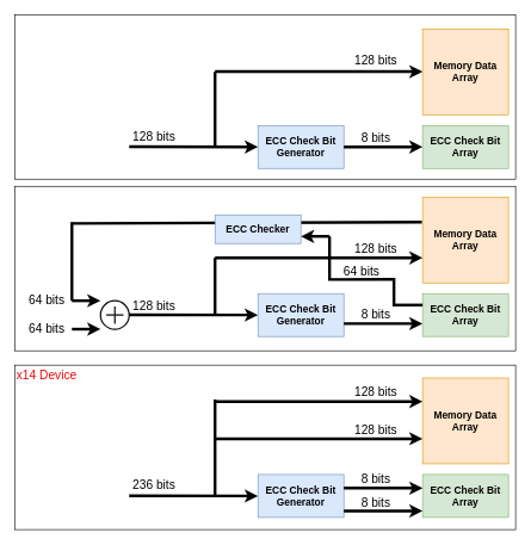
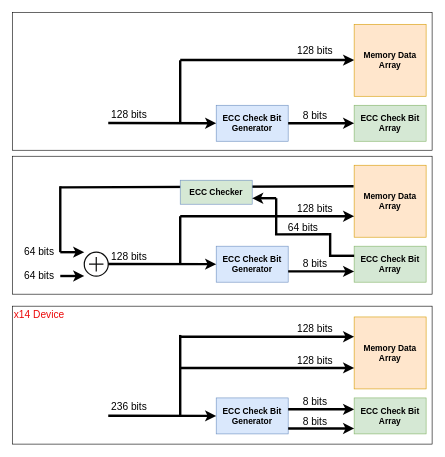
  <mxCell id="0" />
  <mxCell id="1" parent="0" />
  <mxCell id="2" value="" style="rounded=0;whiteSpace=wrap;html=1;" parent="1" vertex="1"><mxGeometry x="20" y="510" width="700" height="230" as="geometry" /></mxCell>
  <mxCell id="3" value="&lt;span&gt;&lt;font color=&quot;#ec0909&quot; style=&quot;font-size: 17px;&quot;&gt;x14 Device&lt;/font&gt;&lt;/span&gt;" style="text;html=1;align=center;verticalAlign=middle;whiteSpace=wrap;rounded=0;fontStyle=0" parent="1" vertex="1"><mxGeometry x="20" y="510" width="90" height="30" as="geometry" /></mxCell>
  <mxCell id="4" value="" style="rounded=0;whiteSpace=wrap;html=1;" parent="1" vertex="1"><mxGeometry x="20" y="260" width="700" height="230" as="geometry" /></mxCell>
  <mxCell id="5" value="" style="rounded=0;whiteSpace=wrap;html=1;" parent="1" vertex="1"><mxGeometry x="20" y="20" width="700" height="230" as="geometry" /></mxCell>
  <mxCell id="6" value="ECC Check Bit Generator" style="rounded=0;whiteSpace=wrap;html=1;fillColor=#dae8fc;strokeColor=#6c8ebf;fontStyle=1;fontSize=14;" parent="1" vertex="1"><mxGeometry x="360" y="410" width="120" height="60" as="geometry" /></mxCell>
  <mxCell id="7" value="Memory Data Array" style="rounded=0;whiteSpace=wrap;html=1;fillColor=#ffe6cc;strokeColor=#d79b00;fontSize=14;fontStyle=1" parent="1" vertex="1"><mxGeometry x="590" y="275" width="120" height="120" as="geometry" /></mxCell>
  <mxCell id="8" value="ECC Check Bit Array" style="rounded=0;whiteSpace=wrap;html=1;fillColor=#d5e8d4;strokeColor=#82b366;fontSize=14;fontStyle=1" parent="1" vertex="1"><mxGeometry x="590" y="410" width="120" height="60" as="geometry" /></mxCell>
  <mxCell id="9" value="&lt;span&gt;&lt;font style=&quot;font-size: 17px;&quot;&gt;64 bits&lt;/font&gt;&lt;/span&gt;" style="text;html=1;align=center;verticalAlign=middle;whiteSpace=wrap;rounded=0;fontStyle=0" parent="1" vertex="1"><mxGeometry x="30" y="405" width="70" height="30" as="geometry" /></mxCell>
  <mxCell id="10" value="&lt;span&gt;&lt;font style=&quot;font-size: 17px;&quot;&gt;128 bits&lt;/font&gt;&lt;/span&gt;" style="text;html=1;align=center;verticalAlign=middle;whiteSpace=wrap;rounded=0;fontStyle=0" parent="1" vertex="1"><mxGeometry x="480" y="334" width="90" height="30" as="geometry" /></mxCell>
  <mxCell id="11" value="&lt;span&gt;&lt;font style=&quot;font-size: 17px;&quot;&gt;8 bits&lt;/font&gt;&lt;/span&gt;" style="text;html=1;align=center;verticalAlign=middle;whiteSpace=wrap;rounded=0;fontStyle=0" parent="1" vertex="1"><mxGeometry x="490" y="426" width="70" height="30" as="geometry" /></mxCell>
  <mxCell id="12" value="" style="endArrow=classic;html=1;rounded=0;strokeWidth=4;" parent="1" edge="1"><mxGeometry width="50" height="50" relative="1" as="geometry"><mxPoint x="100" y="420" as="sourcePoint" /><mxPoint x="140" y="420" as="targetPoint" /></mxGeometry></mxCell>
  <mxCell id="13" value="" style="endArrow=none;html=1;rounded=0;strokeWidth=4;" parent="1" edge="1"><mxGeometry width="50" height="50" relative="1" as="geometry"><mxPoint x="100" y="420" as="sourcePoint" /><mxPoint x="100" y="310" as="targetPoint" /></mxGeometry></mxCell>
  <mxCell id="14" value="" style="endArrow=none;html=1;rounded=0;strokeWidth=4;exitX=-0.008;exitY=0.067;exitDx=0;exitDy=0;exitPerimeter=0;" parent="1" edge="1"><mxGeometry width="50" height="50" relative="1" as="geometry"><mxPoint x="589.04" y="310" as="sourcePoint" /><mxPoint x="100" y="311.96" as="targetPoint" /></mxGeometry></mxCell>
  <mxCell id="15" value="&lt;span&gt;&lt;font style=&quot;font-size: 17px;&quot;&gt;64 bits&lt;/font&gt;&lt;/span&gt;" style="text;html=1;align=center;verticalAlign=middle;whiteSpace=wrap;rounded=0;fontStyle=0" parent="1" vertex="1"><mxGeometry x="30" y="445" width="70" height="30" as="geometry" /></mxCell>
  <mxCell id="16" value="" style="endArrow=classic;html=1;rounded=0;strokeWidth=4;" parent="1" edge="1"><mxGeometry width="50" height="50" relative="1" as="geometry"><mxPoint x="100" y="459.71" as="sourcePoint" /><mxPoint x="140" y="459.71" as="targetPoint" /></mxGeometry></mxCell>
  <mxCell id="17" value="" style="html=1;verticalLabelPosition=bottom;align=center;labelBackgroundColor=#ffffff;verticalAlign=top;strokeWidth=2;strokeColor=#0c0d0d;shadow=0;dashed=0;shape=mxgraph.ios7.icons.add;" parent="1" vertex="1"><mxGeometry x="140" y="420" width="40" height="40" as="geometry" /></mxCell>
  <mxCell id="18" value="&lt;span&gt;&lt;font style=&quot;font-size: 17px;&quot;&gt;128 bits&lt;/font&gt;&lt;/span&gt;" style="text;html=1;align=center;verticalAlign=middle;whiteSpace=wrap;rounded=0;fontStyle=0" parent="1" vertex="1"><mxGeometry x="180" y="414" width="70" height="30" as="geometry" /></mxCell>
  <mxCell id="19" value="" style="endArrow=classic;html=1;rounded=0;strokeWidth=4;entryX=0;entryY=0.5;entryDx=0;entryDy=0;" parent="1" target="6" edge="1"><mxGeometry width="50" height="50" relative="1" as="geometry"><mxPoint x="180" y="439.71" as="sourcePoint" /><mxPoint x="220" y="439.71" as="targetPoint" /></mxGeometry></mxCell>
  <mxCell id="20" value="" style="endArrow=classic;html=1;rounded=0;strokeWidth=4;entryX=0;entryY=0.5;entryDx=0;entryDy=0;exitX=1;exitY=0.5;exitDx=0;exitDy=0;" parent="1" edge="1"><mxGeometry width="50" height="50" relative="1" as="geometry"><mxPoint x="480" y="452" as="sourcePoint" /><mxPoint x="590" y="452" as="targetPoint" /></mxGeometry></mxCell>
  <mxCell id="21" value="" style="endArrow=classic;html=1;rounded=0;strokeWidth=4;entryX=0;entryY=0.5;entryDx=0;entryDy=0;" parent="1" edge="1"><mxGeometry width="50" height="50" relative="1" as="geometry"><mxPoint x="300" y="360" as="sourcePoint" /><mxPoint x="590" y="360" as="targetPoint" /></mxGeometry></mxCell>
  <mxCell id="22" value="" style="endArrow=none;html=1;rounded=0;strokeWidth=4;" parent="1" edge="1"><mxGeometry width="50" height="50" relative="1" as="geometry"><mxPoint x="300" y="440" as="sourcePoint" /><mxPoint x="300" y="360" as="targetPoint" /></mxGeometry></mxCell>
  <mxCell id="23" value="ECC Check Bit Generator" style="rounded=0;whiteSpace=wrap;html=1;fillColor=#dae8fc;strokeColor=#6c8ebf;fontStyle=1;fontSize=14;" parent="1" vertex="1"><mxGeometry x="360" y="175" width="120" height="60" as="geometry" /></mxCell>
  <mxCell id="24" value="Memory Data Array" style="rounded=0;whiteSpace=wrap;html=1;fillColor=#ffe6cc;strokeColor=#d79b00;fontSize=14;fontStyle=1" parent="1" vertex="1"><mxGeometry x="590" y="40" width="120" height="120" as="geometry" /></mxCell>
  <mxCell id="25" value="ECC Check Bit Array" style="rounded=0;whiteSpace=wrap;html=1;fillColor=#d5e8d4;strokeColor=#82b366;fontSize=14;fontStyle=1" parent="1" vertex="1"><mxGeometry x="590" y="175" width="120" height="60" as="geometry" /></mxCell>
  <mxCell id="26" value="&lt;span&gt;&lt;font style=&quot;font-size: 17px;&quot;&gt;128 bits&lt;/font&gt;&lt;/span&gt;" style="text;html=1;align=center;verticalAlign=middle;whiteSpace=wrap;rounded=0;fontStyle=0" parent="1" vertex="1"><mxGeometry x="480" y="70" width="90" height="30" as="geometry" /></mxCell>
  <mxCell id="27" value="&lt;span&gt;&lt;font style=&quot;font-size: 17px;&quot;&gt;8 bits&lt;/font&gt;&lt;/span&gt;" style="text;html=1;align=center;verticalAlign=middle;whiteSpace=wrap;rounded=0;fontStyle=0" parent="1" vertex="1"><mxGeometry x="490" y="179" width="70" height="30" as="geometry" /></mxCell>
  <mxCell id="28" value="&lt;span&gt;&lt;font style=&quot;font-size: 17px;&quot;&gt;128 bits&lt;/font&gt;&lt;/span&gt;" style="text;html=1;align=center;verticalAlign=middle;whiteSpace=wrap;rounded=0;fontStyle=0" parent="1" vertex="1"><mxGeometry x="180" y="177" width="70" height="30" as="geometry" /></mxCell>
  <mxCell id="29" value="" style="endArrow=classic;html=1;rounded=0;strokeWidth=4;entryX=0;entryY=0.5;entryDx=0;entryDy=0;" parent="1" target="23" edge="1"><mxGeometry width="50" height="50" relative="1" as="geometry"><mxPoint x="180" y="204.71" as="sourcePoint" /><mxPoint x="220" y="204.71" as="targetPoint" /></mxGeometry></mxCell>
  <mxCell id="30" value="" style="endArrow=classic;html=1;rounded=0;strokeWidth=4;entryX=0;entryY=0.5;entryDx=0;entryDy=0;exitX=1;exitY=0.5;exitDx=0;exitDy=0;" parent="1" source="23" target="25" edge="1"><mxGeometry width="50" height="50" relative="1" as="geometry"><mxPoint x="410" y="200" as="sourcePoint" /><mxPoint x="590" y="200.29" as="targetPoint" /></mxGeometry></mxCell>
  <mxCell id="31" value="" style="endArrow=classic;html=1;rounded=0;strokeWidth=4;entryX=0;entryY=0.5;entryDx=0;entryDy=0;" parent="1" edge="1"><mxGeometry width="50" height="50" relative="1" as="geometry"><mxPoint x="300" y="99.66" as="sourcePoint" /><mxPoint x="590" y="99.66" as="targetPoint" /></mxGeometry></mxCell>
  <mxCell id="32" value="" style="endArrow=none;html=1;rounded=0;strokeWidth=4;" parent="1" edge="1"><mxGeometry width="50" height="50" relative="1" as="geometry"><mxPoint x="300" y="205" as="sourcePoint" /><mxPoint x="300" y="100" as="targetPoint" /></mxGeometry></mxCell>
  <mxCell id="33" value="ECC Check Bit Generator" style="rounded=0;whiteSpace=wrap;html=1;fillColor=#dae8fc;strokeColor=#6c8ebf;fontStyle=1;fontSize=14;" parent="1" vertex="1"><mxGeometry x="360" y="663" width="120" height="60" as="geometry" /></mxCell>
  <mxCell id="34" value="Memory Data Array" style="rounded=0;whiteSpace=wrap;html=1;fillColor=#ffe6cc;strokeColor=#d79b00;fontSize=14;fontStyle=1" parent="1" vertex="1"><mxGeometry x="590" y="528" width="120" height="120" as="geometry" /></mxCell>
  <mxCell id="35" value="ECC Check Bit Array" style="rounded=0;whiteSpace=wrap;html=1;fillColor=#d5e8d4;strokeColor=#82b366;fontSize=14;fontStyle=1" parent="1" vertex="1"><mxGeometry x="590" y="663" width="120" height="60" as="geometry" /></mxCell>
  <mxCell id="36" value="&lt;span&gt;&lt;font style=&quot;font-size: 17px;&quot;&gt;128 bits&lt;/font&gt;&lt;/span&gt;" style="text;html=1;align=center;verticalAlign=middle;whiteSpace=wrap;rounded=0;fontStyle=0" parent="1" vertex="1"><mxGeometry x="480" y="587" width="90" height="30" as="geometry" /></mxCell>
  <mxCell id="37" value="&lt;span&gt;&lt;font style=&quot;font-size: 17px;&quot;&gt;8 bits&lt;/font&gt;&lt;/span&gt;" style="text;html=1;align=center;verticalAlign=middle;whiteSpace=wrap;rounded=0;fontStyle=0" parent="1" vertex="1"><mxGeometry x="490" y="656" width="70" height="30" as="geometry" /></mxCell>
  <mxCell id="38" value="&lt;span&gt;&lt;font style=&quot;font-size: 17px;&quot;&gt;236 bits&lt;/font&gt;&lt;/span&gt;" style="text;html=1;align=center;verticalAlign=middle;whiteSpace=wrap;rounded=0;fontStyle=0" parent="1" vertex="1"><mxGeometry x="180" y="663" width="70" height="30" as="geometry" /></mxCell>
  <mxCell id="39" value="" style="endArrow=classic;html=1;rounded=0;strokeWidth=4;entryX=0;entryY=0.5;entryDx=0;entryDy=0;" parent="1" target="33" edge="1"><mxGeometry width="50" height="50" relative="1" as="geometry"><mxPoint x="180" y="692.71" as="sourcePoint" /><mxPoint x="220" y="692.71" as="targetPoint" /></mxGeometry></mxCell>
  <mxCell id="40" value="" style="endArrow=classic;html=1;rounded=0;strokeWidth=4;entryX=0;entryY=0.5;entryDx=0;entryDy=0;exitX=1;exitY=0.5;exitDx=0;exitDy=0;" parent="1" edge="1"><mxGeometry width="50" height="50" relative="1" as="geometry"><mxPoint x="480" y="682" as="sourcePoint" /><mxPoint x="590" y="682" as="targetPoint" /></mxGeometry></mxCell>
  <mxCell id="41" value="" style="endArrow=classic;html=1;rounded=0;strokeWidth=4;entryX=0;entryY=0.5;entryDx=0;entryDy=0;" parent="1" edge="1"><mxGeometry width="50" height="50" relative="1" as="geometry"><mxPoint x="300" y="613" as="sourcePoint" /><mxPoint x="590" y="613" as="targetPoint" /></mxGeometry></mxCell>
  <mxCell id="42" value="" style="endArrow=none;html=1;rounded=0;strokeWidth=4;" parent="1" edge="1"><mxGeometry width="50" height="50" relative="1" as="geometry"><mxPoint x="300" y="693" as="sourcePoint" /><mxPoint x="300" y="558" as="targetPoint" /></mxGeometry></mxCell>
  <mxCell id="43" value="&lt;span&gt;&lt;font style=&quot;font-size: 17px;&quot;&gt;8 bits&lt;/font&gt;&lt;/span&gt;" style="text;html=1;align=center;verticalAlign=middle;whiteSpace=wrap;rounded=0;fontStyle=0" parent="1" vertex="1"><mxGeometry x="490" y="688" width="70" height="30" as="geometry" /></mxCell>
  <mxCell id="44" value="" style="endArrow=classic;html=1;rounded=0;strokeWidth=4;entryX=0;entryY=0.5;entryDx=0;entryDy=0;exitX=1;exitY=0.5;exitDx=0;exitDy=0;" parent="1" edge="1"><mxGeometry width="50" height="50" relative="1" as="geometry"><mxPoint x="480" y="714" as="sourcePoint" /><mxPoint x="590" y="714" as="targetPoint" /></mxGeometry></mxCell>
  <mxCell id="45" value="" style="endArrow=classic;html=1;rounded=0;strokeWidth=4;entryX=0;entryY=0.5;entryDx=0;entryDy=0;" parent="1" edge="1"><mxGeometry width="50" height="50" relative="1" as="geometry"><mxPoint x="300" y="561" as="sourcePoint" /><mxPoint x="590" y="561" as="targetPoint" /></mxGeometry></mxCell>
  <mxCell id="46" value="&lt;span&gt;&lt;font style=&quot;font-size: 17px;&quot;&gt;128 bits&lt;/font&gt;&lt;/span&gt;" style="text;html=1;align=center;verticalAlign=middle;whiteSpace=wrap;rounded=0;fontStyle=0" parent="1" vertex="1"><mxGeometry x="480" y="534" width="90" height="30" as="geometry" /></mxCell>
- <mxCell id="47" value="ECC Checker" style="rounded=0;whiteSpace=wrap;html=1;fillColor=#dae8fc;strokeColor=#6c8ebf;fontStyle=1;fontSize=14;" parent="1" vertex="1"><mxGeometry x="300" y="300" width="120" height="40" as="geometry" /></mxCell>
+ <mxCell id="47" value="ECC Checker" style="rounded=0;whiteSpace=wrap;html=1;fillColor=#d5e8d4;strokeColor=#6c8ebf;fontStyle=1;fontSize=14;" parent="1" vertex="1"><mxGeometry x="300" y="300" width="120" height="40" as="geometry" /></mxCell>
  <mxCell id="48" value="" style="endArrow=classic;html=1;rounded=0;strokeWidth=4;entryX=0;entryY=0.5;entryDx=0;entryDy=0;" parent="1" edge="1"><mxGeometry width="50" height="50" relative="1" as="geometry"><mxPoint x="460" y="330" as="sourcePoint" /><mxPoint x="420" y="330" as="targetPoint" /></mxGeometry></mxCell>
  <mxCell id="49" value="" style="endArrow=none;html=1;rounded=0;strokeWidth=4;" parent="1" edge="1"><mxGeometry width="50" height="50" relative="1" as="geometry"><mxPoint x="460" y="390" as="sourcePoint" /><mxPoint x="460" y="330" as="targetPoint" /></mxGeometry></mxCell>
  <mxCell id="50" value="" style="endArrow=none;html=1;rounded=0;strokeWidth=4;" parent="1" edge="1"><mxGeometry width="50" height="50" relative="1" as="geometry"><mxPoint x="548" y="390" as="sourcePoint" /><mxPoint x="458" y="390.31" as="targetPoint" /></mxGeometry></mxCell>
  <mxCell id="51" value="" style="endArrow=none;html=1;rounded=0;strokeWidth=4;" parent="1" edge="1"><mxGeometry width="50" height="50" relative="1" as="geometry"><mxPoint x="590" y="426" as="sourcePoint" /><mxPoint x="550" y="426" as="targetPoint" /></mxGeometry></mxCell>
  <mxCell id="52" value="" style="endArrow=none;html=1;rounded=0;strokeWidth=4;" parent="1" edge="1"><mxGeometry width="50" height="50" relative="1" as="geometry"><mxPoint x="550" y="428" as="sourcePoint" /><mxPoint x="550" y="388" as="targetPoint" /></mxGeometry></mxCell>
  <mxCell id="53" value="&lt;span&gt;&lt;font style=&quot;font-size: 17px;&quot;&gt;64 bits&lt;/font&gt;&lt;/span&gt;" style="text;html=1;align=center;verticalAlign=middle;whiteSpace=wrap;rounded=0;fontStyle=0" vertex="1" parent="1"><mxGeometry x="460" y="365" width="90" height="30" as="geometry" /></mxCell>
